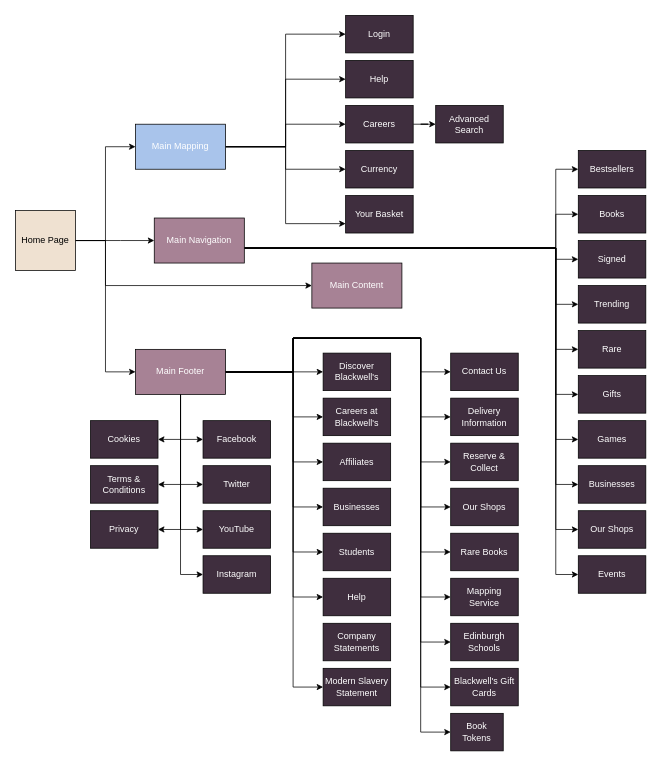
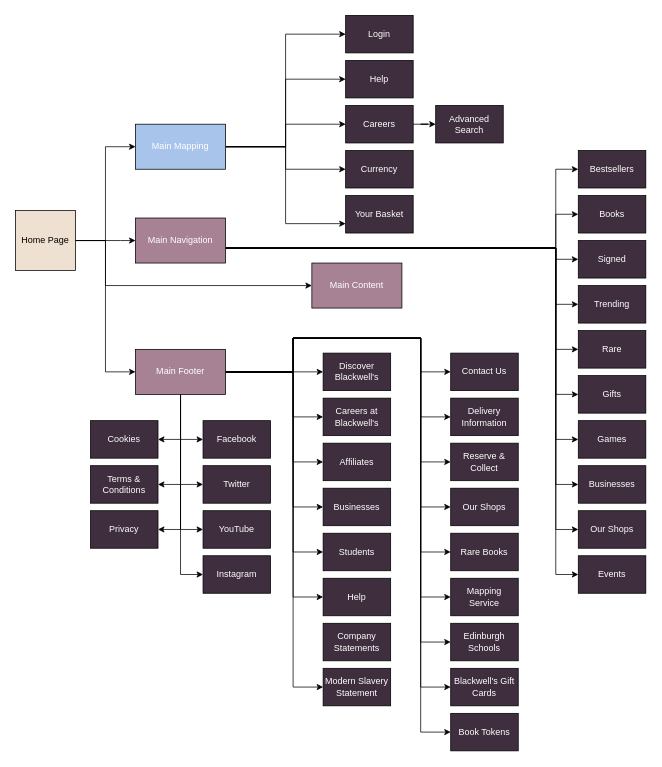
  <mxCell id="0" />
  <mxCell id="1" parent="0" />
  <mxCell id="2" style="edgeStyle=orthogonalEdgeStyle;rounded=0;orthogonalLoop=1;jettySize=auto;html=1;entryX=0;entryY=0.5;entryDx=0;entryDy=0;" edge="1" parent="1" source="6" target="15"><mxGeometry relative="1" as="geometry" /></mxCell>
  <mxCell id="3" value="" style="edgeStyle=orthogonalEdgeStyle;rounded=0;orthogonalLoop=1;jettySize=auto;html=1;" edge="1" parent="1" source="6" target="29"><mxGeometry relative="1" as="geometry"><Array as="points"><mxPoint x="160" y="320" /><mxPoint x="160" y="320" /></Array></mxGeometry></mxCell>
  <mxCell id="4" style="edgeStyle=orthogonalEdgeStyle;rounded=0;orthogonalLoop=1;jettySize=auto;html=1;entryX=0;entryY=0.5;entryDx=0;entryDy=0;" edge="1" parent="1" source="6" target="41"><mxGeometry relative="1" as="geometry"><Array as="points"><mxPoint x="140" y="320" /><mxPoint x="140" y="380" /></Array></mxGeometry></mxCell>
  <mxCell id="5" style="edgeStyle=orthogonalEdgeStyle;rounded=0;orthogonalLoop=1;jettySize=auto;html=1;entryX=0;entryY=0.5;entryDx=0;entryDy=0;" edge="1" parent="1" source="6" target="65"><mxGeometry relative="1" as="geometry" /></mxCell>
  <mxCell id="6" value="&lt;font color=&quot;#000000&quot;&gt;Home Page&lt;/font&gt;" style="whiteSpace=wrap;html=1;fillColor=#EFE1D1;strokeColor=#000000;fontColor=#ffffff;strokeWidth=1;" vertex="1" parent="1"><mxGeometry x="20" y="280" width="80" height="80" as="geometry" /></mxCell>
  <mxCell id="7" value="Login" style="whiteSpace=wrap;html=1;fillColor=#3F2E3E;strokeColor=#000000;fontColor=#ffffff;strokeWidth=1;" vertex="1" parent="1"><mxGeometry x="460" y="20" width="90" height="50" as="geometry" /></mxCell>
  <mxCell id="8" value="Help" style="whiteSpace=wrap;html=1;fillColor=#3F2E3E;strokeColor=#000000;fontColor=#ffffff;strokeWidth=1;" vertex="1" parent="1"><mxGeometry x="460" y="80" width="90" height="50" as="geometry" /></mxCell>
  <mxCell id="9" value="Currency" style="whiteSpace=wrap;html=1;fillColor=#3F2E3E;strokeColor=#000000;fontColor=#ffffff;strokeWidth=1;" vertex="1" parent="1"><mxGeometry x="460" y="200" width="90" height="50" as="geometry" /></mxCell>
  <mxCell id="10" style="edgeStyle=orthogonalEdgeStyle;rounded=0;orthogonalLoop=1;jettySize=auto;html=1;" edge="1" parent="1" source="15" target="17"><mxGeometry relative="1" as="geometry" /></mxCell>
  <mxCell id="11" style="edgeStyle=orthogonalEdgeStyle;rounded=0;orthogonalLoop=1;jettySize=auto;html=1;entryX=0;entryY=0.5;entryDx=0;entryDy=0;" edge="1" parent="1" source="15" target="8"><mxGeometry relative="1" as="geometry" /></mxCell>
  <mxCell id="12" style="edgeStyle=orthogonalEdgeStyle;rounded=0;orthogonalLoop=1;jettySize=auto;html=1;entryX=0;entryY=0.5;entryDx=0;entryDy=0;" edge="1" parent="1" source="15" target="7"><mxGeometry relative="1" as="geometry" /></mxCell>
  <mxCell id="13" style="edgeStyle=orthogonalEdgeStyle;rounded=0;orthogonalLoop=1;jettySize=auto;html=1;entryX=0;entryY=0.5;entryDx=0;entryDy=0;" edge="1" parent="1" source="15" target="9"><mxGeometry relative="1" as="geometry" /></mxCell>
  <mxCell id="14" style="edgeStyle=orthogonalEdgeStyle;rounded=0;orthogonalLoop=1;jettySize=auto;html=1;entryX=0;entryY=0.75;entryDx=0;entryDy=0;" edge="1" parent="1" source="15" target="18"><mxGeometry relative="1" as="geometry" /></mxCell>
  <mxCell id="15" value="Main Mapping" style="whiteSpace=wrap;html=1;fillColor=#A9C4EB;strokeColor=#000000;fontColor=#ffffff;strokeWidth=1;" vertex="1" parent="1"><mxGeometry x="180" y="165" width="120" height="60" as="geometry" /></mxCell>
  <mxCell id="16" value="" style="edgeStyle=orthogonalEdgeStyle;rounded=0;orthogonalLoop=1;jettySize=auto;html=1;" edge="1" parent="1" source="17" target="39"><mxGeometry relative="1" as="geometry" /></mxCell>
  <mxCell id="17" value="Careers" style="whiteSpace=wrap;html=1;fillColor=#3F2E3E;strokeColor=#000000;fontColor=#ffffff;strokeWidth=1;" vertex="1" parent="1"><mxGeometry x="460" y="140" width="90" height="50" as="geometry" /></mxCell>
  <mxCell id="18" value="Your Basket" style="whiteSpace=wrap;html=1;fillColor=#3F2E3E;strokeColor=#000000;fontColor=#ffffff;strokeWidth=1;" vertex="1" parent="1"><mxGeometry x="460" y="260" width="90" height="50" as="geometry" /></mxCell>
  <mxCell id="19" style="edgeStyle=orthogonalEdgeStyle;rounded=0;orthogonalLoop=1;jettySize=auto;html=1;entryX=0;entryY=0.5;entryDx=0;entryDy=0;" edge="1" parent="1" source="29" target="30"><mxGeometry relative="1" as="geometry"><Array as="points"><mxPoint x="740" y="330" /><mxPoint x="740" y="225" /></Array></mxGeometry></mxCell>
  <mxCell id="20" style="edgeStyle=orthogonalEdgeStyle;rounded=0;orthogonalLoop=1;jettySize=auto;html=1;entryX=0;entryY=0.5;entryDx=0;entryDy=0;" edge="1" parent="1" source="29" target="31"><mxGeometry relative="1" as="geometry"><Array as="points"><mxPoint x="740" y="330" /><mxPoint x="740" y="285" /></Array></mxGeometry></mxCell>
  <mxCell id="21" style="edgeStyle=orthogonalEdgeStyle;rounded=0;orthogonalLoop=1;jettySize=auto;html=1;entryX=0;entryY=0.5;entryDx=0;entryDy=0;" edge="1" parent="1" source="29" target="33"><mxGeometry relative="1" as="geometry"><Array as="points"><mxPoint x="740" y="330" /><mxPoint x="740" y="405" /></Array></mxGeometry></mxCell>
  <mxCell id="22" style="edgeStyle=orthogonalEdgeStyle;rounded=0;orthogonalLoop=1;jettySize=auto;html=1;entryX=0;entryY=0.5;entryDx=0;entryDy=0;" edge="1" parent="1" source="29" target="34"><mxGeometry relative="1" as="geometry"><Array as="points"><mxPoint x="740" y="330" /><mxPoint x="740" y="465" /></Array></mxGeometry></mxCell>
  <mxCell id="23" style="edgeStyle=orthogonalEdgeStyle;rounded=0;orthogonalLoop=1;jettySize=auto;html=1;entryX=0;entryY=0.5;entryDx=0;entryDy=0;" edge="1" parent="1" source="29" target="35"><mxGeometry relative="1" as="geometry"><Array as="points"><mxPoint x="740" y="330" /><mxPoint x="740" y="525" /></Array></mxGeometry></mxCell>
  <mxCell id="24" style="edgeStyle=orthogonalEdgeStyle;rounded=0;orthogonalLoop=1;jettySize=auto;html=1;entryX=0;entryY=0.5;entryDx=0;entryDy=0;" edge="1" parent="1" source="29" target="36"><mxGeometry relative="1" as="geometry"><Array as="points"><mxPoint x="740" y="330" /><mxPoint x="740" y="585" /></Array></mxGeometry></mxCell>
  <mxCell id="25" style="edgeStyle=orthogonalEdgeStyle;rounded=0;orthogonalLoop=1;jettySize=auto;html=1;entryX=0;entryY=0.5;entryDx=0;entryDy=0;" edge="1" parent="1" source="29" target="37"><mxGeometry relative="1" as="geometry"><Array as="points"><mxPoint x="740" y="330" /><mxPoint x="740" y="645" /></Array></mxGeometry></mxCell>
  <mxCell id="26" style="edgeStyle=orthogonalEdgeStyle;rounded=0;orthogonalLoop=1;jettySize=auto;html=1;entryX=0;entryY=0.5;entryDx=0;entryDy=0;" edge="1" parent="1" source="29" target="40"><mxGeometry relative="1" as="geometry"><Array as="points"><mxPoint x="740" y="330" /><mxPoint x="740" y="705" /></Array></mxGeometry></mxCell>
  <mxCell id="27" style="edgeStyle=orthogonalEdgeStyle;rounded=0;orthogonalLoop=1;jettySize=auto;html=1;" edge="1" parent="1" source="29" target="38"><mxGeometry relative="1" as="geometry"><Array as="points"><mxPoint x="740" y="330" /><mxPoint x="740" y="765" /></Array></mxGeometry></mxCell>
  <mxCell id="28" style="edgeStyle=orthogonalEdgeStyle;rounded=0;orthogonalLoop=1;jettySize=auto;html=1;entryX=0;entryY=0.5;entryDx=0;entryDy=0;" edge="1" parent="1" target="32"><mxGeometry relative="1" as="geometry"><mxPoint x="620" y="330" as="sourcePoint" /><Array as="points"><mxPoint x="740" y="330" /><mxPoint x="740" y="345" /></Array></mxGeometry></mxCell>
- <mxCell id="29" value="Main Navigation" style="whiteSpace=wrap;html=1;fillColor=#A78295;strokeColor=#000000;fontColor=#ffffff;strokeWidth=1;" vertex="1" parent="1"><mxGeometry x="205" y="290" width="120" height="60" as="geometry" /></mxCell>
+ <mxCell id="29" value="Main Navigation" style="whiteSpace=wrap;html=1;fillColor=#A78295;strokeColor=#000000;fontColor=#ffffff;strokeWidth=1;" vertex="1" parent="1"><mxGeometry x="180" y="290" width="120" height="60" as="geometry" /></mxCell>
  <mxCell id="30" value="Bestsellers" style="whiteSpace=wrap;html=1;fillColor=#3F2E3E;strokeColor=#000000;fontColor=#ffffff;strokeWidth=1;" vertex="1" parent="1"><mxGeometry x="770" y="200" width="90" height="50" as="geometry" /></mxCell>
  <mxCell id="31" value="Books" style="whiteSpace=wrap;html=1;fillColor=#3F2E3E;strokeColor=#000000;fontColor=#ffffff;strokeWidth=1;" vertex="1" parent="1"><mxGeometry x="770" y="260" width="90" height="50" as="geometry" /></mxCell>
  <mxCell id="32" value="Signed" style="whiteSpace=wrap;html=1;fillColor=#3F2E3E;strokeColor=#000000;fontColor=#ffffff;strokeWidth=1;" vertex="1" parent="1"><mxGeometry x="770" y="320" width="90" height="50" as="geometry" /></mxCell>
  <mxCell id="33" value="Trending" style="whiteSpace=wrap;html=1;fillColor=#3F2E3E;strokeColor=#000000;fontColor=#ffffff;strokeWidth=1;" vertex="1" parent="1"><mxGeometry x="770" y="380" width="90" height="50" as="geometry" /></mxCell>
  <mxCell id="34" value="Rare" style="whiteSpace=wrap;html=1;fillColor=#3F2E3E;strokeColor=#000000;fontColor=#ffffff;strokeWidth=1;" vertex="1" parent="1"><mxGeometry x="770" y="440" width="90" height="50" as="geometry" /></mxCell>
  <mxCell id="35" value="Gifts" style="whiteSpace=wrap;html=1;fillColor=#3F2E3E;strokeColor=#000000;fontColor=#ffffff;strokeWidth=1;" vertex="1" parent="1"><mxGeometry x="770" y="500" width="90" height="50" as="geometry" /></mxCell>
  <mxCell id="36" value="Games" style="whiteSpace=wrap;html=1;fillColor=#3F2E3E;strokeColor=#000000;fontColor=#ffffff;strokeWidth=1;" vertex="1" parent="1"><mxGeometry x="770" y="560" width="90" height="50" as="geometry" /></mxCell>
  <mxCell id="37" value="Businesses" style="whiteSpace=wrap;html=1;fillColor=#3F2E3E;strokeColor=#000000;fontColor=#ffffff;strokeWidth=1;" vertex="1" parent="1"><mxGeometry x="770" y="620" width="90" height="50" as="geometry" /></mxCell>
  <mxCell id="38" value="Events" style="whiteSpace=wrap;html=1;fillColor=#3F2E3E;strokeColor=#000000;fontColor=#ffffff;strokeWidth=1;" vertex="1" parent="1"><mxGeometry x="770" y="740" width="90" height="50" as="geometry" /></mxCell>
  <mxCell id="39" value="Advanced Search" style="whiteSpace=wrap;html=1;fillColor=#3F2E3E;strokeColor=#000000;fontColor=#ffffff;strokeWidth=1;" vertex="1" parent="1"><mxGeometry x="580" y="140" width="90" height="50" as="geometry" /></mxCell>
  <mxCell id="40" value="Our Shops" style="whiteSpace=wrap;html=1;fillColor=#3F2E3E;strokeColor=#000000;fontColor=#ffffff;strokeWidth=1;" vertex="1" parent="1"><mxGeometry x="770" y="680" width="90" height="50" as="geometry" /></mxCell>
  <mxCell id="41" value="Main Content" style="whiteSpace=wrap;html=1;fillColor=#A78295;strokeColor=#000000;fontColor=#ffffff;strokeWidth=1;" vertex="1" parent="1"><mxGeometry x="415" y="350" width="120" height="60" as="geometry" /></mxCell>
  <mxCell id="42" style="edgeStyle=orthogonalEdgeStyle;rounded=0;orthogonalLoop=1;jettySize=auto;html=1;" edge="1" parent="1" source="65" target="71"><mxGeometry relative="1" as="geometry" /></mxCell>
  <mxCell id="43" style="edgeStyle=orthogonalEdgeStyle;rounded=0;orthogonalLoop=1;jettySize=auto;html=1;entryX=0;entryY=0.5;entryDx=0;entryDy=0;" edge="1" parent="1" source="65" target="73"><mxGeometry relative="1" as="geometry"><Array as="points"><mxPoint x="390" y="495" /><mxPoint x="390" y="555" /></Array></mxGeometry></mxCell>
  <mxCell id="44" style="edgeStyle=orthogonalEdgeStyle;rounded=0;orthogonalLoop=1;jettySize=auto;html=1;entryX=0;entryY=0.5;entryDx=0;entryDy=0;" edge="1" parent="1" source="65" target="74"><mxGeometry relative="1" as="geometry"><Array as="points"><mxPoint x="390" y="495" /><mxPoint x="390" y="615" /></Array></mxGeometry></mxCell>
  <mxCell id="45" style="edgeStyle=orthogonalEdgeStyle;rounded=0;orthogonalLoop=1;jettySize=auto;html=1;entryX=0;entryY=0.5;entryDx=0;entryDy=0;" edge="1" parent="1" source="65" target="75"><mxGeometry relative="1" as="geometry"><Array as="points"><mxPoint x="390" y="495" /><mxPoint x="390" y="675" /></Array></mxGeometry></mxCell>
  <mxCell id="46" style="edgeStyle=orthogonalEdgeStyle;rounded=0;orthogonalLoop=1;jettySize=auto;html=1;entryX=0;entryY=0.5;entryDx=0;entryDy=0;" edge="1" parent="1" source="65" target="72"><mxGeometry relative="1" as="geometry"><Array as="points"><mxPoint x="390" y="495" /><mxPoint x="390" y="735" /></Array></mxGeometry></mxCell>
  <mxCell id="47" style="edgeStyle=orthogonalEdgeStyle;rounded=0;orthogonalLoop=1;jettySize=auto;html=1;entryX=0;entryY=0.5;entryDx=0;entryDy=0;" edge="1" parent="1" source="65" target="70"><mxGeometry relative="1" as="geometry"><Array as="points"><mxPoint x="390" y="495" /><mxPoint x="390" y="795" /></Array></mxGeometry></mxCell>
  <mxCell id="48" style="edgeStyle=orthogonalEdgeStyle;rounded=0;orthogonalLoop=1;jettySize=auto;html=1;entryX=0;entryY=0.5;entryDx=0;entryDy=0;" edge="1" parent="1" source="65" target="81"><mxGeometry relative="1" as="geometry"><Array as="points"><mxPoint x="390" y="495" /><mxPoint x="390" y="450" /><mxPoint x="560" y="450" /><mxPoint x="560" y="495" /></Array></mxGeometry></mxCell>
  <mxCell id="49" style="edgeStyle=orthogonalEdgeStyle;rounded=0;orthogonalLoop=1;jettySize=auto;html=1;entryX=0;entryY=0.5;entryDx=0;entryDy=0;" edge="1" parent="1" source="65" target="68"><mxGeometry relative="1" as="geometry"><Array as="points"><mxPoint x="390" y="495" /><mxPoint x="390" y="915" /></Array></mxGeometry></mxCell>
  <mxCell id="50" style="edgeStyle=orthogonalEdgeStyle;rounded=0;orthogonalLoop=1;jettySize=auto;html=1;entryX=0;entryY=0.5;entryDx=0;entryDy=0;" edge="1" parent="1" source="65" target="67"><mxGeometry relative="1" as="geometry"><Array as="points"><mxPoint x="390" y="495" /><mxPoint x="390" y="450" /><mxPoint x="560" y="450" /><mxPoint x="560" y="555" /></Array></mxGeometry></mxCell>
  <mxCell id="51" style="edgeStyle=orthogonalEdgeStyle;rounded=0;orthogonalLoop=1;jettySize=auto;html=1;entryX=0;entryY=0.5;entryDx=0;entryDy=0;" edge="1" parent="1" source="65" target="76"><mxGeometry relative="1" as="geometry"><Array as="points"><mxPoint x="390" y="495" /><mxPoint x="390" y="450" /><mxPoint x="560" y="450" /><mxPoint x="560" y="615" /></Array></mxGeometry></mxCell>
  <mxCell id="52" style="edgeStyle=orthogonalEdgeStyle;rounded=0;orthogonalLoop=1;jettySize=auto;html=1;entryX=0;entryY=0.5;entryDx=0;entryDy=0;" edge="1" parent="1" source="65" target="77"><mxGeometry relative="1" as="geometry"><Array as="points"><mxPoint x="390" y="495" /><mxPoint x="390" y="450" /><mxPoint x="560" y="450" /><mxPoint x="560" y="675" /></Array></mxGeometry></mxCell>
  <mxCell id="53" style="edgeStyle=orthogonalEdgeStyle;rounded=0;orthogonalLoop=1;jettySize=auto;html=1;entryX=0;entryY=0.5;entryDx=0;entryDy=0;" edge="1" parent="1" source="65" target="66"><mxGeometry relative="1" as="geometry"><Array as="points"><mxPoint x="390" y="495" /><mxPoint x="390" y="450" /><mxPoint x="560" y="450" /><mxPoint x="560" y="735" /></Array></mxGeometry></mxCell>
  <mxCell id="54" style="edgeStyle=orthogonalEdgeStyle;rounded=0;orthogonalLoop=1;jettySize=auto;html=1;entryX=0;entryY=0.5;entryDx=0;entryDy=0;" edge="1" parent="1" source="65" target="78"><mxGeometry relative="1" as="geometry"><Array as="points"><mxPoint x="390" y="495" /><mxPoint x="390" y="450" /><mxPoint x="560" y="450" /><mxPoint x="560" y="795" /></Array></mxGeometry></mxCell>
  <mxCell id="55" style="edgeStyle=orthogonalEdgeStyle;rounded=0;orthogonalLoop=1;jettySize=auto;html=1;entryX=0;entryY=0.5;entryDx=0;entryDy=0;" edge="1" parent="1" source="65" target="79"><mxGeometry relative="1" as="geometry"><Array as="points"><mxPoint x="390" y="495" /><mxPoint x="390" y="450" /><mxPoint x="560" y="450" /><mxPoint x="560" y="855" /></Array></mxGeometry></mxCell>
  <mxCell id="56" style="edgeStyle=orthogonalEdgeStyle;rounded=0;orthogonalLoop=1;jettySize=auto;html=1;entryX=0;entryY=0.5;entryDx=0;entryDy=0;" edge="1" parent="1" source="65" target="82"><mxGeometry relative="1" as="geometry"><Array as="points"><mxPoint x="390" y="495" /><mxPoint x="390" y="450" /><mxPoint x="560" y="450" /><mxPoint x="560" y="915" /></Array></mxGeometry></mxCell>
  <mxCell id="57" style="edgeStyle=orthogonalEdgeStyle;rounded=0;orthogonalLoop=1;jettySize=auto;html=1;entryX=0;entryY=0.5;entryDx=0;entryDy=0;" edge="1" parent="1" source="65" target="80"><mxGeometry relative="1" as="geometry"><Array as="points"><mxPoint x="390" y="495" /><mxPoint x="390" y="450" /><mxPoint x="560" y="450" /><mxPoint x="560" y="975" /></Array></mxGeometry></mxCell>
  <mxCell id="58" style="edgeStyle=orthogonalEdgeStyle;rounded=0;orthogonalLoop=1;jettySize=auto;html=1;entryX=0;entryY=0.5;entryDx=0;entryDy=0;" edge="1" parent="1" source="65" target="83"><mxGeometry relative="1" as="geometry" /></mxCell>
  <mxCell id="59" style="edgeStyle=orthogonalEdgeStyle;rounded=0;orthogonalLoop=1;jettySize=auto;html=1;entryX=1;entryY=0.5;entryDx=0;entryDy=0;" edge="1" parent="1" source="65" target="88"><mxGeometry relative="1" as="geometry" /></mxCell>
  <mxCell id="60" style="edgeStyle=orthogonalEdgeStyle;rounded=0;orthogonalLoop=1;jettySize=auto;html=1;entryX=0;entryY=0.5;entryDx=0;entryDy=0;" edge="1" parent="1" source="65" target="85"><mxGeometry relative="1" as="geometry" /></mxCell>
  <mxCell id="61" style="edgeStyle=orthogonalEdgeStyle;rounded=0;orthogonalLoop=1;jettySize=auto;html=1;entryX=0;entryY=0.5;entryDx=0;entryDy=0;" edge="1" parent="1" source="65" target="84"><mxGeometry relative="1" as="geometry" /></mxCell>
  <mxCell id="62" style="edgeStyle=orthogonalEdgeStyle;rounded=0;orthogonalLoop=1;jettySize=auto;html=1;entryX=1;entryY=0.5;entryDx=0;entryDy=0;" edge="1" parent="1" source="65" target="87"><mxGeometry relative="1" as="geometry" /></mxCell>
  <mxCell id="63" style="edgeStyle=orthogonalEdgeStyle;rounded=0;orthogonalLoop=1;jettySize=auto;html=1;entryX=0;entryY=0.5;entryDx=0;entryDy=0;" edge="1" parent="1" source="65" target="86"><mxGeometry relative="1" as="geometry" /></mxCell>
  <mxCell id="64" style="edgeStyle=orthogonalEdgeStyle;rounded=0;orthogonalLoop=1;jettySize=auto;html=1;entryX=1;entryY=0.5;entryDx=0;entryDy=0;" edge="1" parent="1" source="65" target="89"><mxGeometry relative="1" as="geometry" /></mxCell>
  <mxCell id="65" value="Main Footer" style="whiteSpace=wrap;html=1;fillColor=#A78295;strokeColor=#000000;fontColor=#ffffff;strokeWidth=1;" vertex="1" parent="1"><mxGeometry x="180" y="465" width="120" height="60" as="geometry" /></mxCell>
  <mxCell id="66" value="Rare Books" style="whiteSpace=wrap;html=1;fillColor=#3F2E3E;strokeColor=#000000;fontColor=#ffffff;strokeWidth=1;" vertex="1" parent="1"><mxGeometry x="600" y="710" width="90" height="50" as="geometry" /></mxCell>
  <mxCell id="67" value="Delivery Information" style="whiteSpace=wrap;html=1;fillColor=#3F2E3E;strokeColor=#000000;fontColor=#ffffff;strokeWidth=1;" vertex="1" parent="1"><mxGeometry x="600" y="530" width="90" height="50" as="geometry" /></mxCell>
  <mxCell id="68" value="Modern Slavery Statement" style="whiteSpace=wrap;html=1;fillColor=#3F2E3E;strokeColor=#000000;fontColor=#ffffff;strokeWidth=1;" vertex="1" parent="1"><mxGeometry x="430" y="890" width="90" height="50" as="geometry" /></mxCell>
  <mxCell id="69" value="Company Statements" style="whiteSpace=wrap;html=1;fillColor=#3F2E3E;strokeColor=#000000;fontColor=#ffffff;strokeWidth=1;" vertex="1" parent="1"><mxGeometry x="430" y="830" width="90" height="50" as="geometry" /></mxCell>
  <mxCell id="70" value="Help" style="whiteSpace=wrap;html=1;fillColor=#3F2E3E;strokeColor=#000000;fontColor=#ffffff;strokeWidth=1;" vertex="1" parent="1"><mxGeometry x="430" y="770" width="90" height="50" as="geometry" /></mxCell>
  <mxCell id="71" value="Discover Blackwell's" style="whiteSpace=wrap;html=1;fillColor=#3F2E3E;strokeColor=#000000;fontColor=#ffffff;strokeWidth=1;" vertex="1" parent="1"><mxGeometry x="430" y="470" width="90" height="50" as="geometry" /></mxCell>
  <mxCell id="72" value="Students" style="whiteSpace=wrap;html=1;fillColor=#3F2E3E;strokeColor=#000000;fontColor=#ffffff;strokeWidth=1;" vertex="1" parent="1"><mxGeometry x="430" y="710" width="90" height="50" as="geometry" /></mxCell>
  <mxCell id="73" value="Careers at Blackwell's" style="whiteSpace=wrap;html=1;fillColor=#3F2E3E;strokeColor=#000000;fontColor=#ffffff;strokeWidth=1;" vertex="1" parent="1"><mxGeometry x="430" y="530" width="90" height="50" as="geometry" /></mxCell>
  <mxCell id="74" value="Affiliates" style="whiteSpace=wrap;html=1;fillColor=#3F2E3E;strokeColor=#000000;fontColor=#ffffff;strokeWidth=1;" vertex="1" parent="1"><mxGeometry x="430" y="590" width="90" height="50" as="geometry" /></mxCell>
  <mxCell id="75" value="Businesses" style="whiteSpace=wrap;html=1;fillColor=#3F2E3E;strokeColor=#000000;fontColor=#ffffff;strokeWidth=1;" vertex="1" parent="1"><mxGeometry x="430" y="650" width="90" height="50" as="geometry" /></mxCell>
  <mxCell id="76" value="Reserve &amp;amp; Collect" style="whiteSpace=wrap;html=1;fillColor=#3F2E3E;strokeColor=#000000;fontColor=#ffffff;strokeWidth=1;" vertex="1" parent="1"><mxGeometry x="600" y="590" width="90" height="50" as="geometry" /></mxCell>
  <mxCell id="77" value="Our Shops" style="whiteSpace=wrap;html=1;fillColor=#3F2E3E;strokeColor=#000000;fontColor=#ffffff;strokeWidth=1;" vertex="1" parent="1"><mxGeometry x="600" y="650" width="90" height="50" as="geometry" /></mxCell>
  <mxCell id="78" value="Mapping Service" style="whiteSpace=wrap;html=1;fillColor=#3F2E3E;strokeColor=#000000;fontColor=#ffffff;strokeWidth=1;" vertex="1" parent="1"><mxGeometry x="600" y="770" width="90" height="50" as="geometry" /></mxCell>
  <mxCell id="79" value="Edinburgh Schools" style="whiteSpace=wrap;html=1;fillColor=#3F2E3E;strokeColor=#000000;fontColor=#ffffff;strokeWidth=1;" vertex="1" parent="1"><mxGeometry x="600" y="830" width="90" height="50" as="geometry" /></mxCell>
- <mxCell id="80" value="Book Tokens" style="whiteSpace=wrap;html=1;fillColor=#3F2E3E;strokeColor=#000000;fontColor=#ffffff;strokeWidth=1;" vertex="1" parent="1"><mxGeometry x="600" y="950" width="70" height="50" as="geometry" /></mxCell>
+ <mxCell id="80" value="Book Tokens" style="whiteSpace=wrap;html=1;fillColor=#3F2E3E;strokeColor=#000000;fontColor=#ffffff;strokeWidth=1;" vertex="1" parent="1"><mxGeometry x="600" y="950" width="90" height="50" as="geometry" /></mxCell>
  <mxCell id="81" value="Contact Us" style="whiteSpace=wrap;html=1;fillColor=#3F2E3E;strokeColor=#000000;fontColor=#ffffff;strokeWidth=1;" vertex="1" parent="1"><mxGeometry x="600" y="470" width="90" height="50" as="geometry" /></mxCell>
  <mxCell id="82" value="Blackwell's Gift Cards" style="whiteSpace=wrap;html=1;fillColor=#3F2E3E;strokeColor=#000000;fontColor=#ffffff;strokeWidth=1;" vertex="1" parent="1"><mxGeometry x="600" y="890" width="90" height="50" as="geometry" /></mxCell>
  <mxCell id="83" value="Facebook" style="whiteSpace=wrap;html=1;fillColor=#3F2E3E;strokeColor=#000000;fontColor=#ffffff;strokeWidth=1;" vertex="1" parent="1"><mxGeometry x="270" y="560" width="90" height="50" as="geometry" /></mxCell>
  <mxCell id="84" value="Twitter" style="whiteSpace=wrap;html=1;fillColor=#3F2E3E;strokeColor=#000000;fontColor=#ffffff;strokeWidth=1;" vertex="1" parent="1"><mxGeometry x="270" y="620" width="90" height="50" as="geometry" /></mxCell>
  <mxCell id="85" value="YouTube" style="whiteSpace=wrap;html=1;fillColor=#3F2E3E;strokeColor=#000000;fontColor=#ffffff;strokeWidth=1;" vertex="1" parent="1"><mxGeometry x="270" y="680" width="90" height="50" as="geometry" /></mxCell>
  <mxCell id="86" value="Instagram" style="whiteSpace=wrap;html=1;fillColor=#3F2E3E;strokeColor=#000000;fontColor=#ffffff;strokeWidth=1;" vertex="1" parent="1"><mxGeometry x="270" y="740" width="90" height="50" as="geometry" /></mxCell>
  <mxCell id="87" value="Terms &amp;amp; Conditions" style="whiteSpace=wrap;html=1;fillColor=#3F2E3E;strokeColor=#000000;fontColor=#ffffff;strokeWidth=1;" vertex="1" parent="1"><mxGeometry x="120" y="620" width="90" height="50" as="geometry" /></mxCell>
  <mxCell id="88" value="Cookies" style="whiteSpace=wrap;html=1;fillColor=#3F2E3E;strokeColor=#000000;fontColor=#ffffff;strokeWidth=1;" vertex="1" parent="1"><mxGeometry x="120" y="560" width="90" height="50" as="geometry" /></mxCell>
  <mxCell id="89" value="Privacy" style="whiteSpace=wrap;html=1;fillColor=#3F2E3E;strokeColor=#000000;fontColor=#ffffff;strokeWidth=1;" vertex="1" parent="1"><mxGeometry x="120" y="680" width="90" height="50" as="geometry" /></mxCell>
